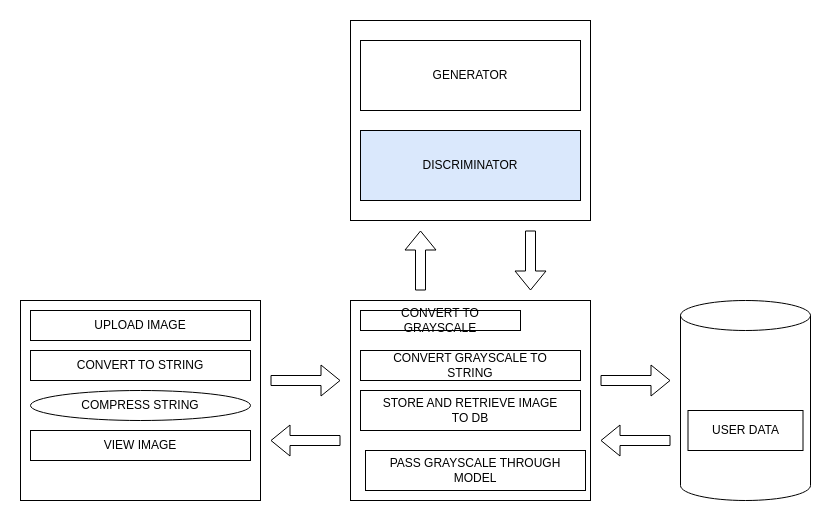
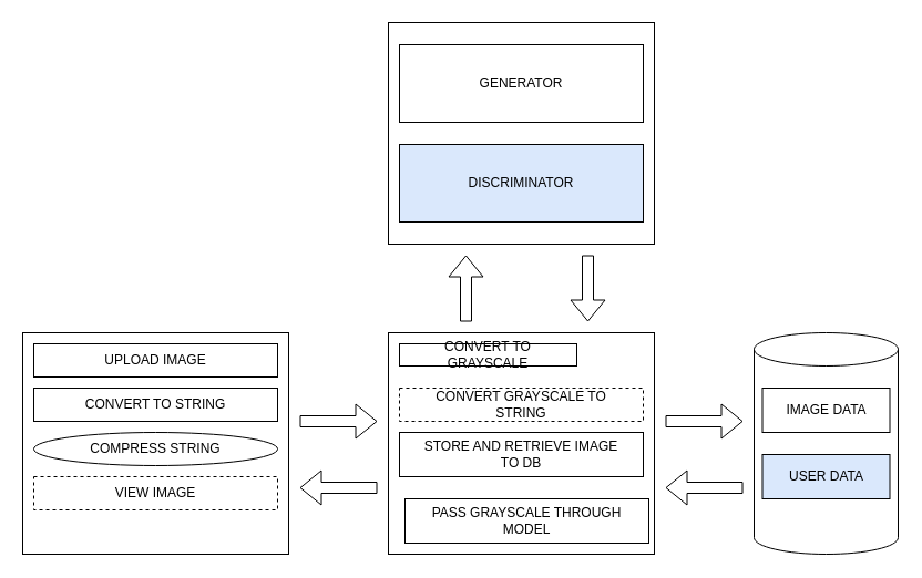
  <mxCell id="0" />
  <mxCell id="1" parent="0" />
  <mxCell id="2" value="" style="rounded=0;whiteSpace=wrap;html=1;spacing=21;" vertex="1" parent="1"><mxGeometry x="20" y="300" width="240" height="200" as="geometry" /></mxCell>
  <mxCell id="3" value="" style="rounded=0;whiteSpace=wrap;html=1;spacing=21;" vertex="1" parent="1"><mxGeometry x="350" y="300" width="240" height="200" as="geometry" /></mxCell>
  <mxCell id="4" value="" style="rounded=0;whiteSpace=wrap;html=1;spacing=21;" vertex="1" parent="1"><mxGeometry x="350" y="20" width="240" height="200" as="geometry" /></mxCell>
  <mxCell id="5" value="" style="shape=cylinder3;whiteSpace=wrap;html=1;boundedLbl=1;backgroundOutline=1;size=15;spacing=21;" vertex="1" parent="1"><mxGeometry x="680" y="300" width="130" height="200" as="geometry" /></mxCell>
  <mxCell id="6" value="" style="shape=flexArrow;endArrow=classic;html=1;rounded=0;spacing=21;" edge="1" parent="1"><mxGeometry width="50" height="50" relative="1" as="geometry"><mxPoint x="270" y="380" as="sourcePoint" /><mxPoint x="340" y="380" as="targetPoint" /></mxGeometry></mxCell>
  <mxCell id="7" value="" style="shape=flexArrow;endArrow=classic;html=1;rounded=0;spacing=21;" edge="1" parent="1"><mxGeometry width="50" height="50" relative="1" as="geometry"><mxPoint x="600" y="380" as="sourcePoint" /><mxPoint x="670" y="380" as="targetPoint" /></mxGeometry></mxCell>
  <mxCell id="8" value="" style="shape=flexArrow;endArrow=classic;html=1;rounded=0;spacing=21;" edge="1" parent="1"><mxGeometry width="50" height="50" relative="1" as="geometry"><mxPoint x="340" y="440" as="sourcePoint" /><mxPoint x="270" y="440" as="targetPoint" /></mxGeometry></mxCell>
  <mxCell id="9" value="" style="shape=flexArrow;endArrow=classic;html=1;rounded=0;spacing=21;" edge="1" parent="1"><mxGeometry width="50" height="50" relative="1" as="geometry"><mxPoint x="670" y="440" as="sourcePoint" /><mxPoint x="600" y="440" as="targetPoint" /></mxGeometry></mxCell>
  <mxCell id="10" value="" style="shape=flexArrow;endArrow=classic;html=1;rounded=0;spacing=21;" edge="1" parent="1"><mxGeometry width="50" height="50" relative="1" as="geometry"><mxPoint x="420" y="290" as="sourcePoint" /><mxPoint x="420" y="230" as="targetPoint" /></mxGeometry></mxCell>
  <mxCell id="11" value="" style="shape=flexArrow;endArrow=classic;html=1;rounded=0;spacing=21;" edge="1" parent="1"><mxGeometry width="50" height="50" relative="1" as="geometry"><mxPoint x="530" y="230" as="sourcePoint" /><mxPoint x="530" y="290" as="targetPoint" /></mxGeometry></mxCell>
  <mxCell id="12" value="UPLOAD IMAGE" style="rounded=0;whiteSpace=wrap;html=1;spacing=21;" vertex="1" parent="1"><mxGeometry x="30" y="310" width="220" height="30" as="geometry" /></mxCell>
  <mxCell id="13" value="CONVERT TO STRING" style="rounded=0;whiteSpace=wrap;html=1;spacing=21;" vertex="1" parent="1"><mxGeometry x="30" y="350" width="220" height="30" as="geometry" /></mxCell>
  <mxCell id="14" value="COMPRESS STRING" style="ellipse;whiteSpace=wrap;html=1;spacing=21;" vertex="1" parent="1"><mxGeometry x="30" y="390" width="220" height="30" as="geometry" /></mxCell>
- <mxCell id="15" value="VIEW IMAGE" style="rounded=0;whiteSpace=wrap;html=1;spacing=21;" vertex="1" parent="1"><mxGeometry x="30" y="430" width="220" height="30" as="geometry" /></mxCell>
+ <mxCell id="15" value="VIEW IMAGE" style="rounded=0;whiteSpace=wrap;html=1;spacing=21;dashed=1;" vertex="1" parent="1"><mxGeometry x="30" y="430" width="220" height="30" as="geometry" /></mxCell>
  <mxCell id="16" value="CONVERT TO GRAYSCALE" style="rounded=0;whiteSpace=wrap;html=1;spacing=21;" vertex="1" parent="1"><mxGeometry x="360" y="310" width="160" height="20" as="geometry" /></mxCell>
  <mxCell id="17" value="STORE AND RETRIEVE IMAGE TO DB" style="rounded=0;whiteSpace=wrap;html=1;spacing=21;" vertex="1" parent="1"><mxGeometry x="360" y="390" width="220" height="40" as="geometry" /></mxCell>
- <mxCell id="18" value="CONVERT GRAYSCALE TO STRING" style="rounded=0;whiteSpace=wrap;html=1;spacing=21;" vertex="1" parent="1"><mxGeometry x="360" y="350" width="220" height="30" as="geometry" /></mxCell>
+ <mxCell id="18" value="CONVERT GRAYSCALE TO STRING" style="rounded=0;whiteSpace=wrap;html=1;spacing=21;dashed=1;" vertex="1" parent="1"><mxGeometry x="360" y="350" width="220" height="30" as="geometry" /></mxCell>
  <mxCell id="19" value="PASS GRAYSCALE THROUGH MODEL" style="rounded=0;whiteSpace=wrap;html=1;spacing=21;" vertex="1" parent="1"><mxGeometry x="365" y="450" width="220" height="40" as="geometry" /></mxCell>
- <mxCell id="21" value="USER DATA" style="rounded=0;whiteSpace=wrap;html=1;" vertex="1" parent="1"><mxGeometry x="687.5" y="410" width="115" height="40" as="geometry" /></mxCell>
+ <mxCell id="20" value="IMAGE DATA" style="rounded=0;whiteSpace=wrap;html=1;" vertex="1" parent="1"><mxGeometry x="687.5" y="350" width="115" height="40" as="geometry" /></mxCell>
+ <mxCell id="21" value="USER DATA" style="rounded=0;whiteSpace=wrap;html=1;fillColor=#dae8fc;" vertex="1" parent="1"><mxGeometry x="687.5" y="410" width="115" height="40" as="geometry" /></mxCell>
  <mxCell id="22" value="GENERATOR" style="rounded=0;whiteSpace=wrap;html=1;" vertex="1" parent="1"><mxGeometry x="360" y="40" width="220" height="70" as="geometry" /></mxCell>
  <mxCell id="23" value="DISCRIMINATOR" style="rounded=0;whiteSpace=wrap;html=1;fillColor=#dae8fc;" vertex="1" parent="1"><mxGeometry x="360" y="130" width="220" height="70" as="geometry" /></mxCell>
